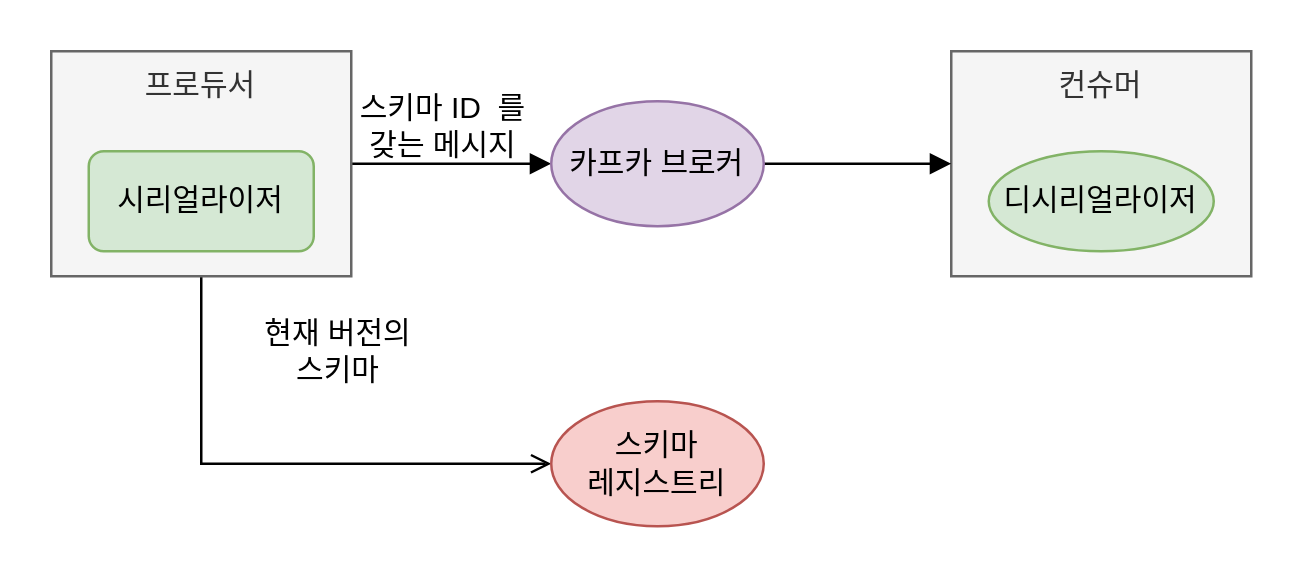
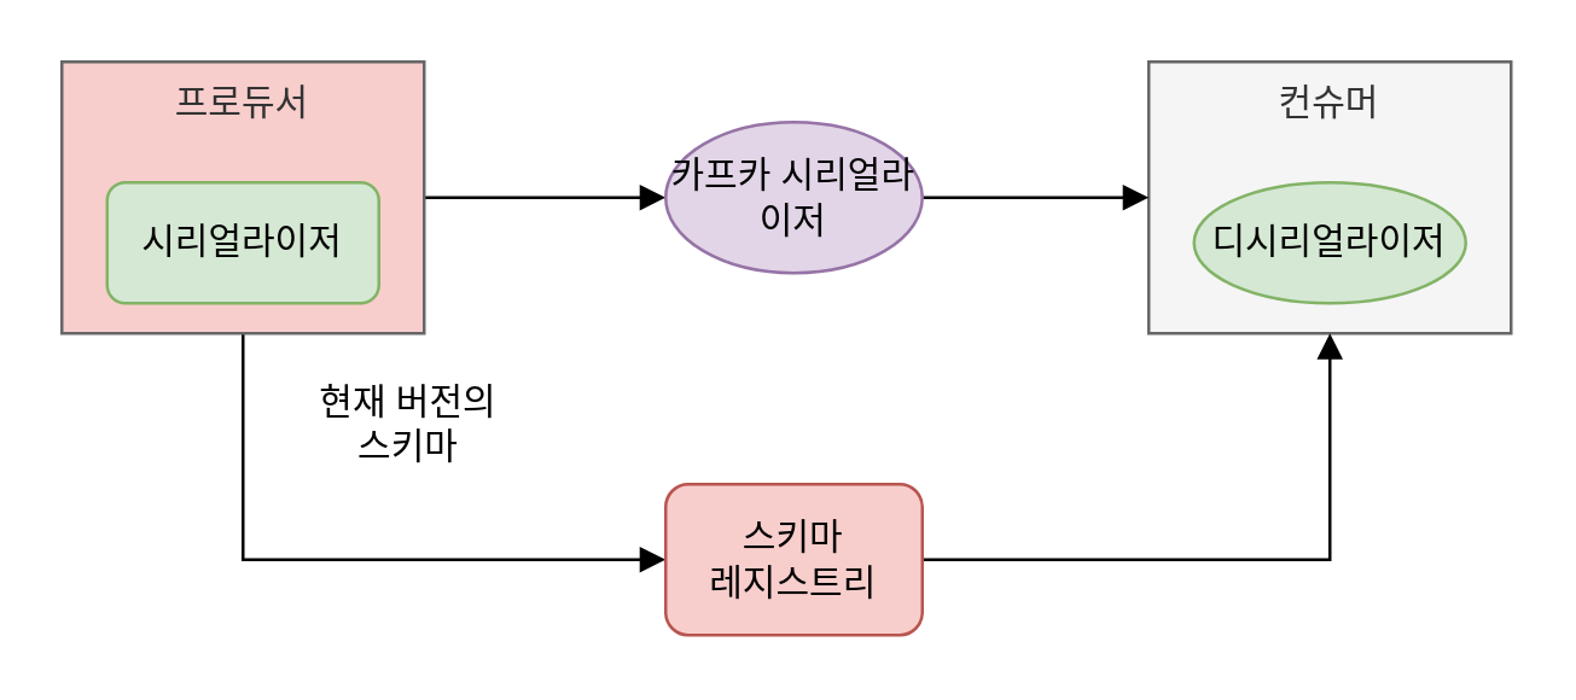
  <mxCell id="0" />
  <mxCell id="1" parent="0" />
  <mxCell id="2" style="edgeStyle=orthogonalEdgeStyle;rounded=0;orthogonalLoop=1;jettySize=auto;html=1;entryX=0;entryY=0.5;entryDx=0;entryDy=0;endArrow=block;endFill=1;" edge="1" parent="1" source="4" target="9"><mxGeometry relative="1" as="geometry" /></mxCell>
- <mxCell id="3" style="edgeStyle=orthogonalEdgeStyle;rounded=0;orthogonalLoop=1;jettySize=auto;html=1;entryX=0;entryY=0.5;entryDx=0;entryDy=0;endArrow=open;endFill=1;" edge="1" parent="1" source="4" target="11"><mxGeometry relative="1" as="geometry"><Array as="points"><mxPoint x="80" y="185" /></Array></mxGeometry></mxCell>
- <mxCell id="4" value="프로듀서" style="rounded=0;whiteSpace=wrap;html=1;verticalAlign=top;fillColor=#f5f5f5;fontColor=#333333;strokeColor=#666666;" vertex="1" parent="1"><mxGeometry x="20" y="20" width="120" height="90" as="geometry" /></mxCell>
+ <mxCell id="3" style="edgeStyle=orthogonalEdgeStyle;rounded=0;orthogonalLoop=1;jettySize=auto;html=1;entryX=0;entryY=0.5;entryDx=0;entryDy=0;endArrow=block;endFill=1;" edge="1" parent="1" source="4" target="11"><mxGeometry relative="1" as="geometry"><Array as="points"><mxPoint x="80" y="185" /></Array></mxGeometry></mxCell>
+ <mxCell id="4" value="프로듀서" style="rounded=0;whiteSpace=wrap;html=1;verticalAlign=top;fillColor=#f8cecc;fontColor=#333333;strokeColor=#666666;" vertex="1" parent="1"><mxGeometry x="20" y="20" width="120" height="90" as="geometry" /></mxCell>
  <mxCell id="5" value="시리얼라이저" style="whiteSpace=wrap;html=1;fillColor=#d5e8d4;strokeColor=#82b366;rounded=1;" vertex="1" parent="1"><mxGeometry x="35" y="60" width="90" height="40" as="geometry" /></mxCell>
  <mxCell id="6" value="컨슈머" style="rounded=0;whiteSpace=wrap;html=1;verticalAlign=top;fillColor=#f5f5f5;fontColor=#333333;strokeColor=#666666;" vertex="1" parent="1"><mxGeometry x="380" y="20" width="120" height="90" as="geometry" /></mxCell>
  <mxCell id="7" value="디시리얼라이저" style="ellipse;whiteSpace=wrap;html=1;fillColor=#d5e8d4;strokeColor=#82b366;" vertex="1" parent="1"><mxGeometry x="395" y="60" width="90" height="40" as="geometry" /></mxCell>
  <mxCell id="8" style="edgeStyle=orthogonalEdgeStyle;rounded=0;orthogonalLoop=1;jettySize=auto;html=1;entryX=0;entryY=0.5;entryDx=0;entryDy=0;endArrow=block;endFill=1;" edge="1" parent="1" source="9" target="6"><mxGeometry relative="1" as="geometry" /></mxCell>
- <mxCell id="9" value="카프카 브로커" style="ellipse;whiteSpace=wrap;html=1;fillColor=#e1d5e7;strokeColor=#9673a6;" vertex="1" parent="1"><mxGeometry x="220" y="40" width="85" height="50" as="geometry" /></mxCell>
- <mxCell id="11" value="스키마&lt;br&gt;레지스트리" style="ellipse;whiteSpace=wrap;html=1;fillColor=#f8cecc;strokeColor=#b85450;" vertex="1" parent="1"><mxGeometry x="220" y="160" width="85" height="50" as="geometry" /></mxCell>
- <mxCell id="12" value="스키마 ID&amp;nbsp; 를 갖는 메시지" style="text;html=1;strokeColor=none;fillColor=none;align=center;verticalAlign=middle;whiteSpace=wrap;rounded=0;" vertex="1" parent="1"><mxGeometry x="142" y="30" width="70" height="40" as="geometry" /></mxCell>
+ <mxCell id="9" value="카프카 시리얼라이저" style="ellipse;whiteSpace=wrap;html=1;fillColor=#e1d5e7;strokeColor=#9673a6;" vertex="1" parent="1"><mxGeometry x="220" y="40" width="85" height="50" as="geometry" /></mxCell>
+ <mxCell id="10" style="edgeStyle=orthogonalEdgeStyle;rounded=0;orthogonalLoop=1;jettySize=auto;html=1;entryX=0.5;entryY=1;entryDx=0;entryDy=0;endArrow=block;endFill=1;" edge="1" parent="1" source="11" target="6"><mxGeometry relative="1" as="geometry" /></mxCell>
+ <mxCell id="11" value="스키마&lt;br&gt;레지스트리" style="whiteSpace=wrap;html=1;fillColor=#f8cecc;strokeColor=#b85450;rounded=1;" vertex="1" parent="1"><mxGeometry x="220" y="160" width="85" height="50" as="geometry" /></mxCell>
  <mxCell id="13" value="현재 버전의 스키마" style="text;html=1;strokeColor=none;fillColor=none;align=center;verticalAlign=middle;whiteSpace=wrap;rounded=0;" vertex="1" parent="1"><mxGeometry x="100" y="120" width="70" height="40" as="geometry" /></mxCell>
